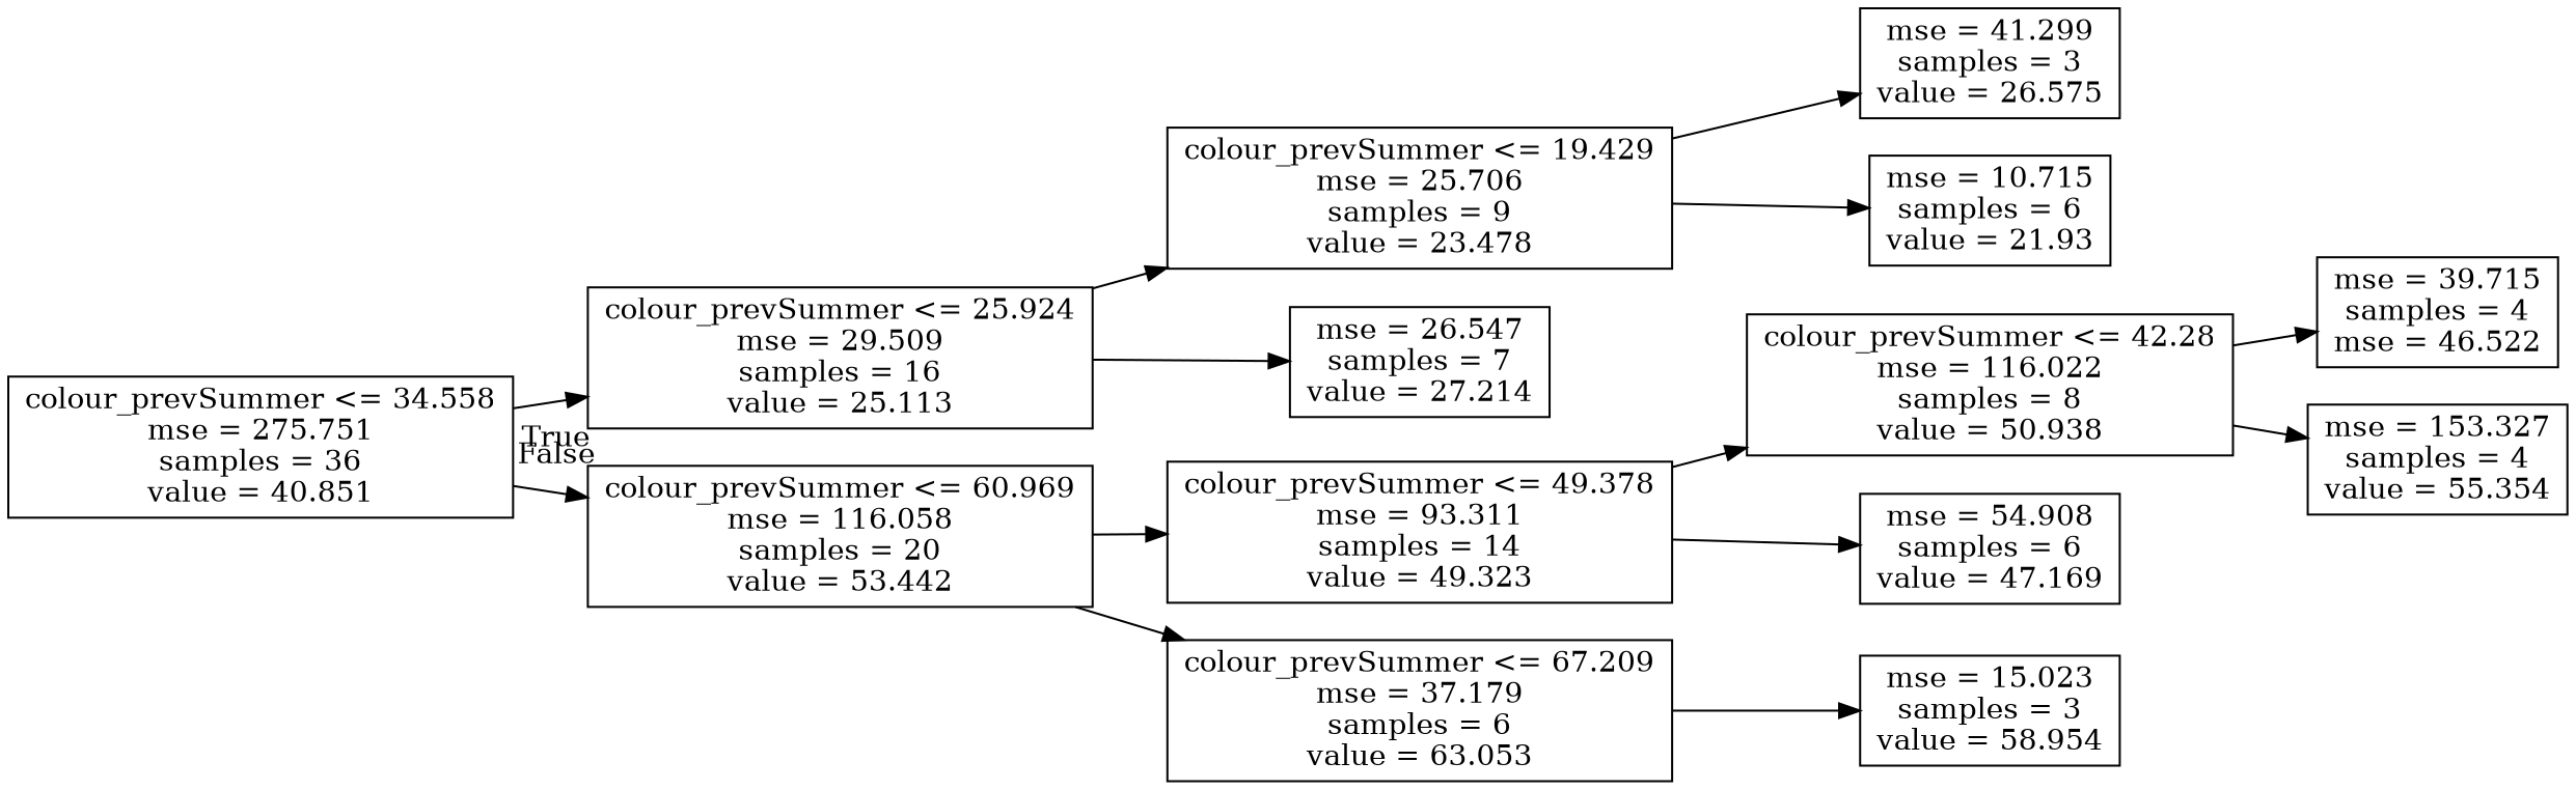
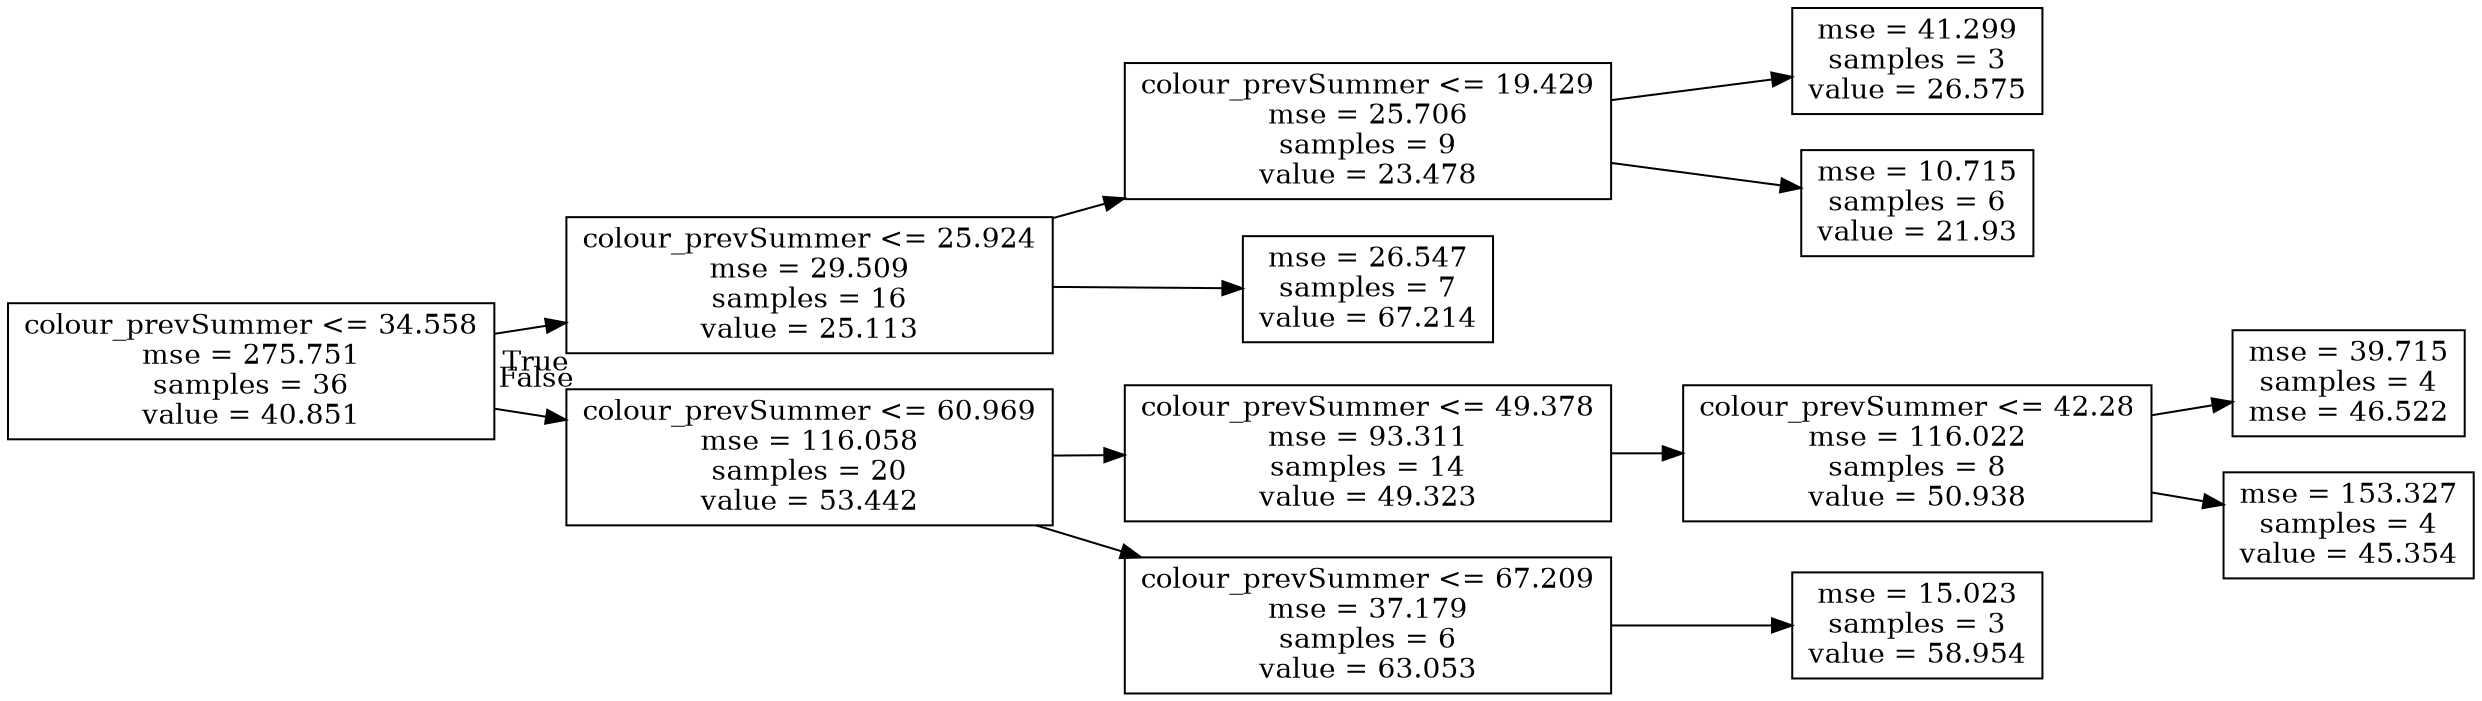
  digraph {
    rankdir=LR
    node [shape=box]
    n1 [label="colour_prevSummer <= 34.558\nmse = 275.751\nsamples = 36\nvalue = 40.851"]
    n2 [label="colour_prevSummer <= 25.924\nmse = 29.509\nsamples = 16\nvalue = 25.113"]
    n3 [label="colour_prevSummer <= 60.969\nmse = 116.058\nsamples = 20\nvalue = 53.442"]
    n4 [label="colour_prevSummer <= 19.429\nmse = 25.706\nsamples = 9\nvalue = 23.478"]
-   n5 [label="mse = 26.547\nsamples = 7\nvalue = 27.214"]
+   n5 [label="mse = 26.547\nsamples = 7\nvalue = 67.214"]
    n6 [label="colour_prevSummer <= 49.378\nmse = 93.311\nsamples = 14\nvalue = 49.323"]
    n7 [label="colour_prevSummer <= 67.209\nmse = 37.179\nsamples = 6\nvalue = 63.053"]
    n8 [label="mse = 41.299\nsamples = 3\nvalue = 26.575"]
    n9 [label="mse = 10.715\nsamples = 6\nvalue = 21.93"]
    n10 [label="colour_prevSummer <= 42.28\nmse = 116.022\nsamples = 8\nvalue = 50.938"]
-   n11 [label="mse = 54.908\nsamples = 6\nvalue = 47.169"]
    n12 [label="mse = 15.023\nsamples = 3\nvalue = 58.954"]
    n13 [label="mse = 39.715\nsamples = 4\nmse = 46.522"]
-   n14 [label="mse = 153.327\nsamples = 4\nvalue = 55.354"]
+   n14 [label="mse = 153.327\nsamples = 4\nvalue = 45.354"]
    n1 -> n2 [headlabel=True labelangle=45 labeldistance=2.5]
    n1 -> n3 [headlabel=False labelangle=-45 labeldistance=2.5]
    n2 -> n4
    n2 -> n5
    n3 -> n6
    n3 -> n7
    n4 -> n8
    n4 -> n9
    n6 -> n10
-   n6 -> n11
    n7 -> n12
    n10 -> n13
    n10 -> n14
  }
